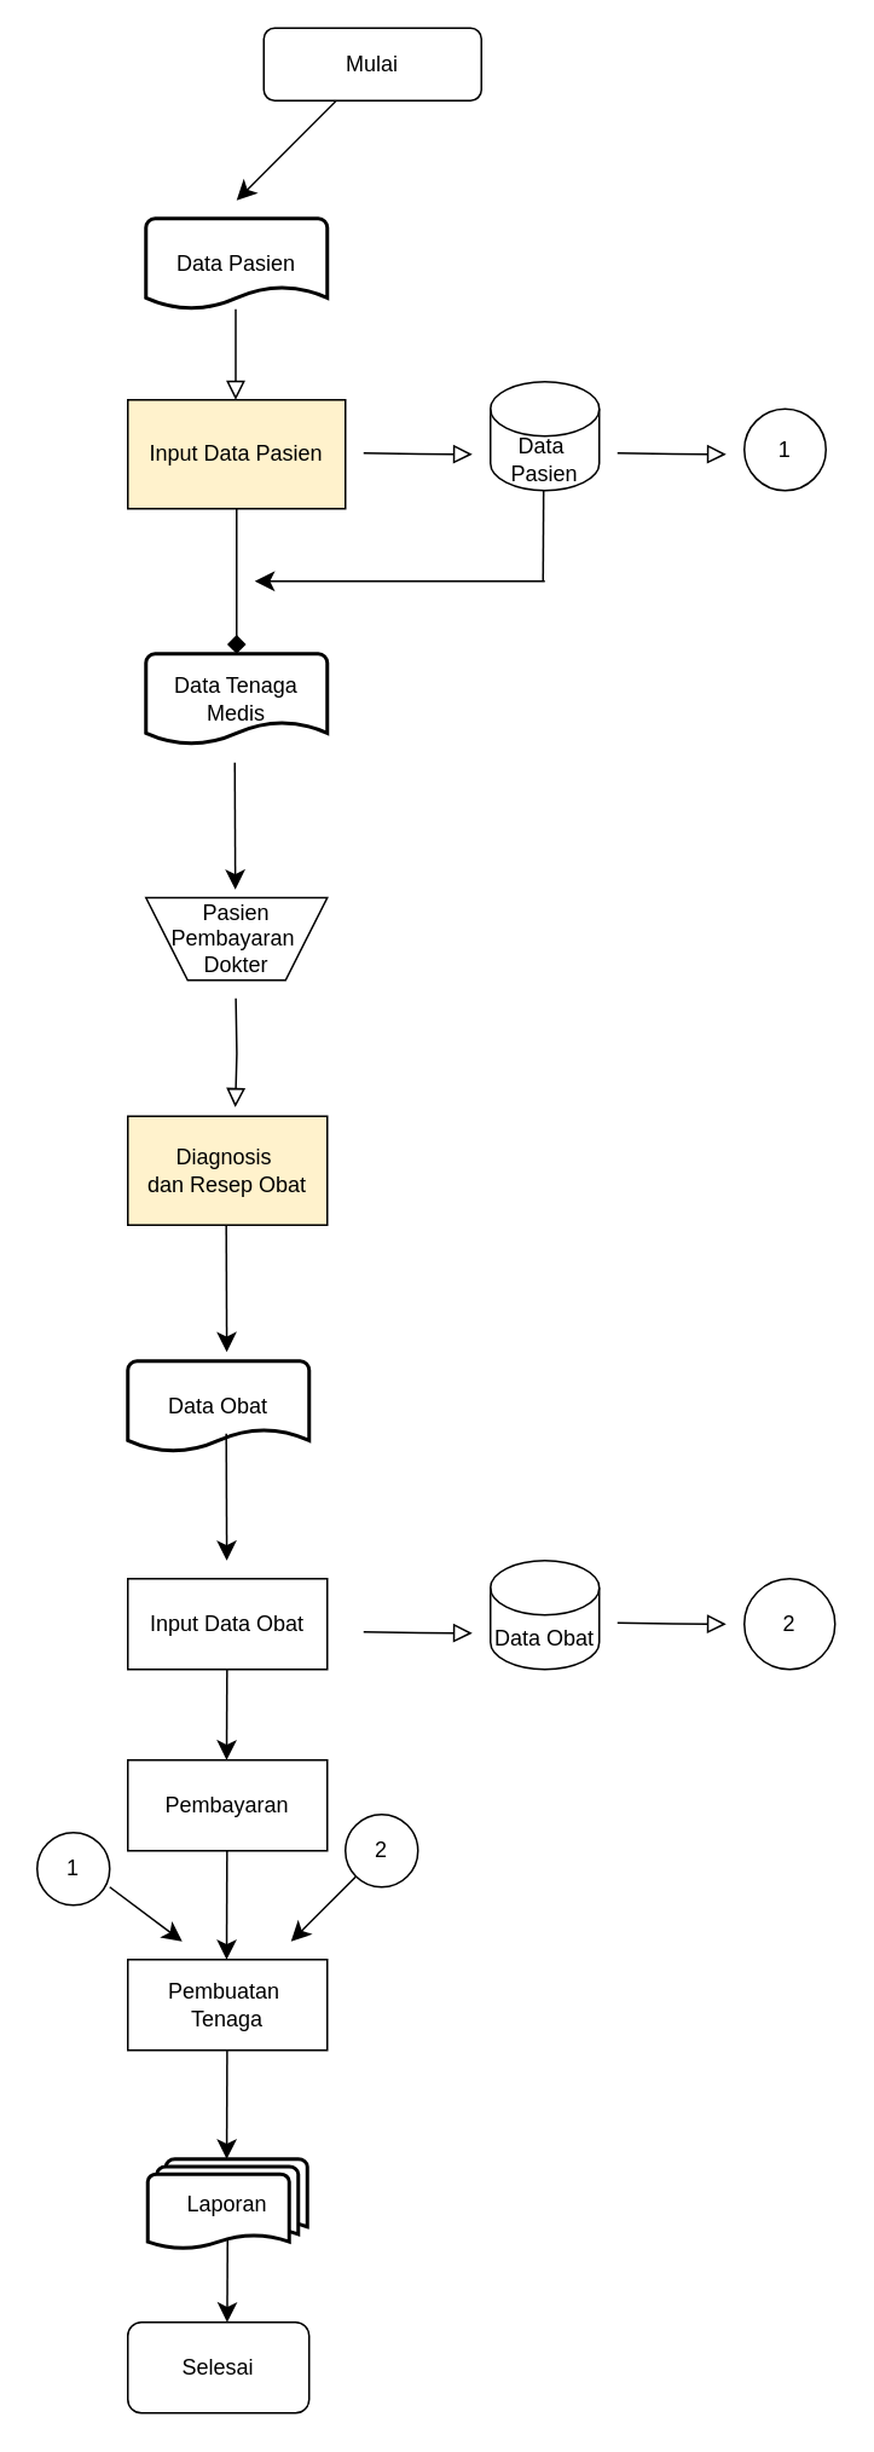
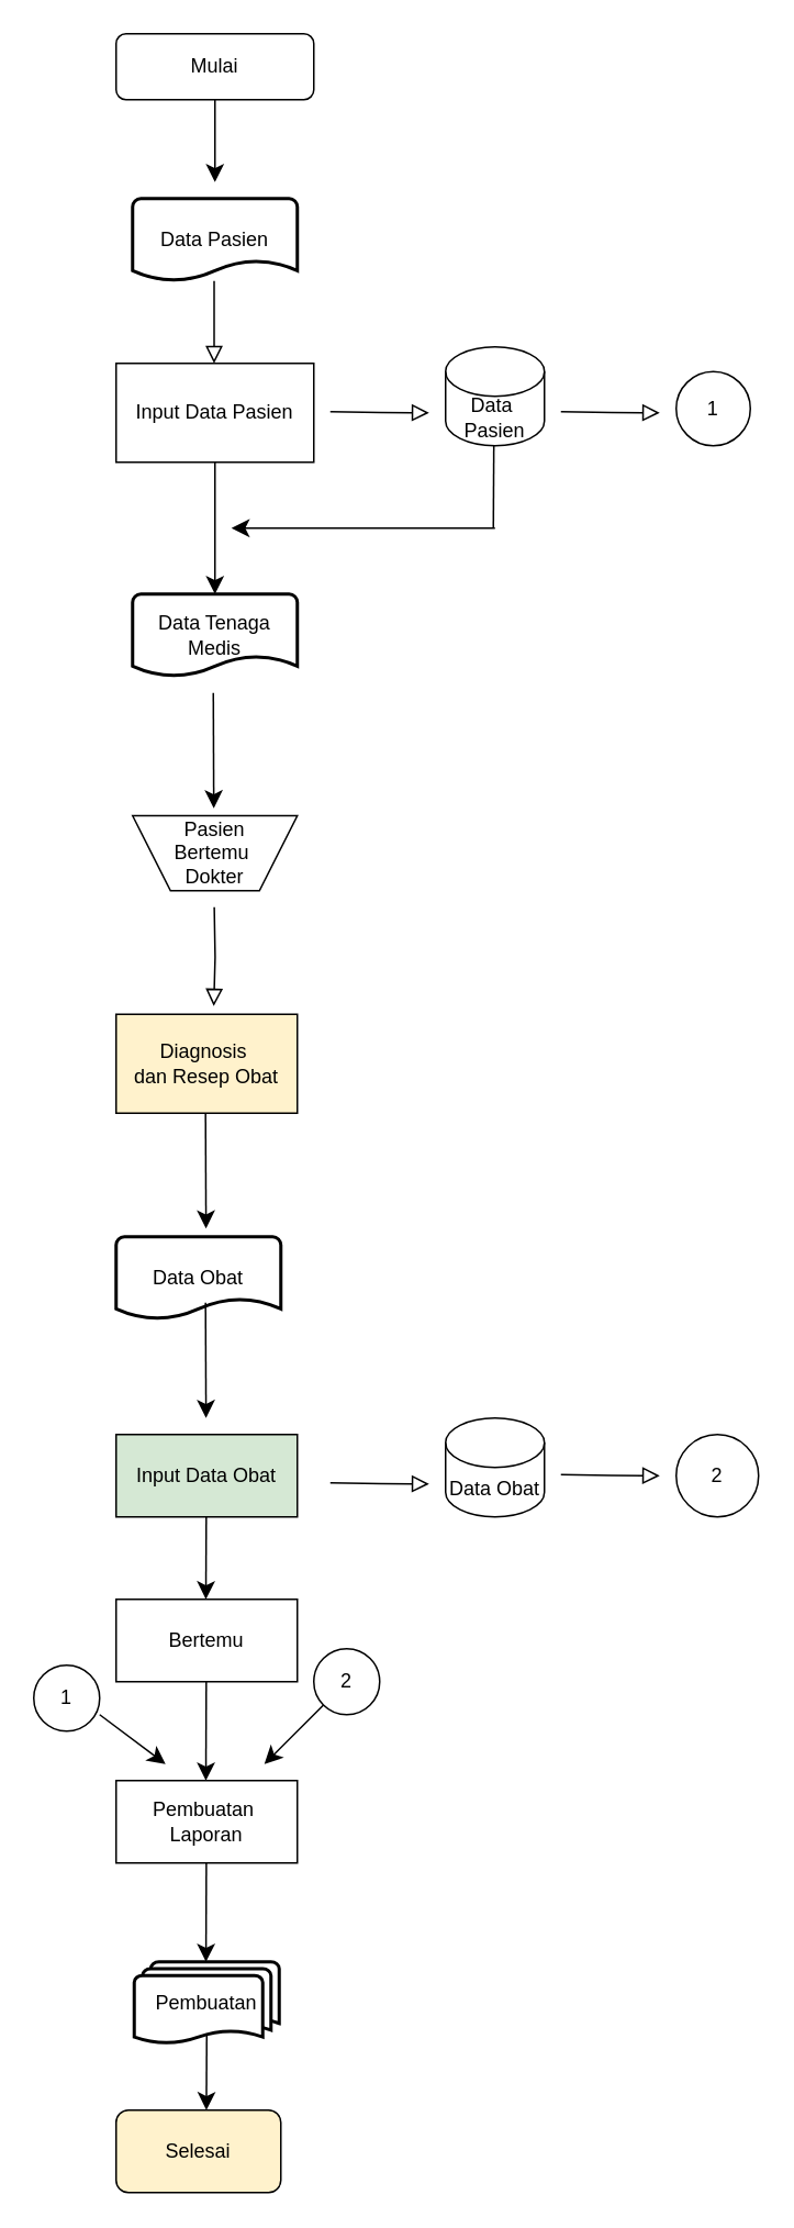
  <mxCell id="0" />
  <mxCell id="1" parent="0" />
  <mxCell id="2" style="edgeStyle=none;curved=1;rounded=0;orthogonalLoop=1;jettySize=auto;html=1;fontSize=12;startSize=8;endSize=8;" edge="1" parent="1" source="3"><mxGeometry relative="1" as="geometry"><mxPoint x="130" y="110" as="targetPoint" /></mxGeometry></mxCell>
- <mxCell id="3" value="Mulai" style="rounded=1;whiteSpace=wrap;html=1;fontSize=12;glass=0;strokeWidth=1;shadow=0;" parent="1" vertex="1"><mxGeometry x="145" y="15" width="120" height="40" as="geometry" /></mxCell>
+ <mxCell id="3" value="Mulai" style="rounded=1;whiteSpace=wrap;html=1;fontSize=12;glass=0;strokeWidth=1;shadow=0;" parent="1" vertex="1"><mxGeometry x="70" y="20" width="120" height="40" as="geometry" /></mxCell>
  <mxCell id="4" value="Data Pasien" style="strokeWidth=2;html=1;shape=mxgraph.flowchart.document2;whiteSpace=wrap;size=0.25;" vertex="1" parent="1"><mxGeometry x="80" y="120" width="100" height="50" as="geometry" /></mxCell>
  <mxCell id="5" value="" style="rounded=0;html=1;jettySize=auto;orthogonalLoop=1;fontSize=11;endArrow=block;endFill=0;endSize=8;strokeWidth=1;shadow=0;labelBackgroundColor=none;edgeStyle=orthogonalEdgeStyle;" edge="1" parent="1"><mxGeometry relative="1" as="geometry"><mxPoint x="129.5" y="170" as="sourcePoint" /><mxPoint x="129.5" y="220" as="targetPoint" /></mxGeometry></mxCell>
  <mxCell id="6" value="Data Tenaga&lt;div&gt;Medis&lt;/div&gt;" style="strokeWidth=2;html=1;shape=mxgraph.flowchart.document2;whiteSpace=wrap;size=0.25;" vertex="1" parent="1"><mxGeometry x="80" y="360" width="100" height="50" as="geometry" /></mxCell>
  <mxCell id="7" value="" style="rounded=0;html=1;jettySize=auto;orthogonalLoop=1;fontSize=11;endArrow=block;endFill=0;endSize=8;strokeWidth=1;shadow=0;labelBackgroundColor=none;edgeStyle=orthogonalEdgeStyle;" edge="1" parent="1"><mxGeometry relative="1" as="geometry"><mxPoint x="129.58" y="550" as="sourcePoint" /><mxPoint x="129.29" y="610" as="targetPoint" /></mxGeometry></mxCell>
- <mxCell id="8" value="" style="edgeStyle=none;curved=1;rounded=0;orthogonalLoop=1;jettySize=auto;html=1;fontSize=12;startSize=8;endSize=8;endArrow=diamond;" edge="1" parent="1" source="9" target="6"><mxGeometry relative="1" as="geometry" /></mxCell>
- <mxCell id="9" value="Input Data Pasien" style="rounded=0;whiteSpace=wrap;html=1;fillColor=#fff2cc;" vertex="1" parent="1"><mxGeometry x="70" y="220" width="120" height="60" as="geometry" /></mxCell>
+ <mxCell id="8" value="" style="edgeStyle=none;curved=1;rounded=0;orthogonalLoop=1;jettySize=auto;html=1;fontSize=12;startSize=8;endSize=8;" edge="1" parent="1" source="9" target="6"><mxGeometry relative="1" as="geometry" /></mxCell>
+ <mxCell id="9" value="Input Data Pasien" style="rounded=0;whiteSpace=wrap;html=1;" vertex="1" parent="1"><mxGeometry x="70" y="220" width="120" height="60" as="geometry" /></mxCell>
  <mxCell id="10" value="" style="rounded=0;html=1;jettySize=auto;orthogonalLoop=1;fontSize=11;endArrow=block;endFill=0;endSize=8;strokeWidth=1;shadow=0;labelBackgroundColor=none;edgeStyle=orthogonalEdgeStyle;" edge="1" parent="1"><mxGeometry relative="1" as="geometry"><mxPoint x="200" y="249.29" as="sourcePoint" /><mxPoint x="260" y="250" as="targetPoint" /></mxGeometry></mxCell>
  <mxCell id="11" value="Data&amp;nbsp;&lt;div&gt;Pasien&lt;/div&gt;" style="shape=cylinder3;whiteSpace=wrap;html=1;boundedLbl=1;backgroundOutline=1;size=15;" vertex="1" parent="1"><mxGeometry x="270" y="210" width="60" height="60" as="geometry" /></mxCell>
  <mxCell id="12" value="" style="rounded=0;html=1;jettySize=auto;orthogonalLoop=1;fontSize=11;endArrow=block;endFill=0;endSize=8;strokeWidth=1;shadow=0;labelBackgroundColor=none;edgeStyle=orthogonalEdgeStyle;" edge="1" parent="1"><mxGeometry relative="1" as="geometry"><mxPoint x="340" y="249.29" as="sourcePoint" /><mxPoint x="400" y="250" as="targetPoint" /></mxGeometry></mxCell>
  <mxCell id="13" value="1" style="ellipse;whiteSpace=wrap;html=1;aspect=fixed;" vertex="1" parent="1"><mxGeometry x="410" y="225" width="45" height="45" as="geometry" /></mxCell>
  <mxCell id="14" value="" style="endArrow=none;html=1;rounded=0;fontSize=12;startSize=8;endSize=8;curved=1;" edge="1" parent="1"><mxGeometry width="50" height="50" relative="1" as="geometry"><mxPoint x="299" y="320" as="sourcePoint" /><mxPoint x="299.29" y="270" as="targetPoint" /></mxGeometry></mxCell>
  <mxCell id="15" value="" style="endArrow=classic;html=1;rounded=0;fontSize=12;startSize=8;endSize=8;curved=1;" edge="1" parent="1"><mxGeometry width="50" height="50" relative="1" as="geometry"><mxPoint x="300" y="320" as="sourcePoint" /><mxPoint x="140" y="320" as="targetPoint" /></mxGeometry></mxCell>
  <mxCell id="16" value="" style="edgeStyle=none;curved=1;rounded=0;orthogonalLoop=1;jettySize=auto;html=1;fontSize=12;startSize=8;endSize=8;" edge="1" parent="1"><mxGeometry relative="1" as="geometry"><mxPoint x="129" y="420" as="sourcePoint" /><mxPoint x="129.29" y="490" as="targetPoint" /></mxGeometry></mxCell>
  <mxCell id="17" value="Data Obat" style="strokeWidth=2;html=1;shape=mxgraph.flowchart.document2;whiteSpace=wrap;size=0.25;" vertex="1" parent="1"><mxGeometry x="70" y="750" width="100" height="50" as="geometry" /></mxCell>
- <mxCell id="18" value="Input Data Obat" style="rounded=0;whiteSpace=wrap;html=1;" vertex="1" parent="1"><mxGeometry x="70" y="870" width="110" height="50" as="geometry" /></mxCell>
+ <mxCell id="18" value="Input Data Obat" style="rounded=0;whiteSpace=wrap;html=1;fillColor=#d5e8d4;" vertex="1" parent="1"><mxGeometry x="70" y="870" width="110" height="50" as="geometry" /></mxCell>
  <mxCell id="19" value="" style="rounded=0;html=1;jettySize=auto;orthogonalLoop=1;fontSize=11;endArrow=block;endFill=0;endSize=8;strokeWidth=1;shadow=0;labelBackgroundColor=none;edgeStyle=orthogonalEdgeStyle;" edge="1" parent="1"><mxGeometry relative="1" as="geometry"><mxPoint x="200" y="899.29" as="sourcePoint" /><mxPoint x="260" y="900" as="targetPoint" /></mxGeometry></mxCell>
  <mxCell id="20" value="Data Obat" style="shape=cylinder3;whiteSpace=wrap;html=1;boundedLbl=1;backgroundOutline=1;size=15;" vertex="1" parent="1"><mxGeometry x="270" y="860" width="60" height="60" as="geometry" /></mxCell>
  <mxCell id="21" value="2" style="ellipse;whiteSpace=wrap;html=1;aspect=fixed;" vertex="1" parent="1"><mxGeometry x="410" y="870" width="50" height="50" as="geometry" /></mxCell>
- <mxCell id="22" value="Pasien&lt;div&gt;Pembayaran&amp;nbsp;&lt;/div&gt;&lt;div&gt;Dokter&lt;/div&gt;" style="verticalLabelPosition=middle;verticalAlign=middle;html=1;shape=trapezoid;perimeter=trapezoidPerimeter;whiteSpace=wrap;size=0.23;arcSize=10;flipV=1;labelPosition=center;align=center;" vertex="1" parent="1"><mxGeometry x="80" y="494.5" width="100" height="45.5" as="geometry" /></mxCell>
+ <mxCell id="22" value="Pasien&lt;div&gt;Bertemu&amp;nbsp;&lt;/div&gt;&lt;div&gt;Dokter&lt;/div&gt;" style="verticalLabelPosition=middle;verticalAlign=middle;html=1;shape=trapezoid;perimeter=trapezoidPerimeter;whiteSpace=wrap;size=0.23;arcSize=10;flipV=1;labelPosition=center;align=center;" vertex="1" parent="1"><mxGeometry x="80" y="494.5" width="100" height="45.5" as="geometry" /></mxCell>
  <mxCell id="23" value="Diagnosis&amp;nbsp;&lt;div&gt;dan Resep Obat&lt;/div&gt;" style="rounded=0;whiteSpace=wrap;html=1;fillColor=#fff2cc;" vertex="1" parent="1"><mxGeometry x="70" y="615" width="110" height="60" as="geometry" /></mxCell>
  <mxCell id="24" value="" style="edgeStyle=none;curved=1;rounded=0;orthogonalLoop=1;jettySize=auto;html=1;fontSize=12;startSize=8;endSize=8;" edge="1" parent="1"><mxGeometry relative="1" as="geometry"><mxPoint x="124.29" y="675" as="sourcePoint" /><mxPoint x="124.58" y="745" as="targetPoint" /></mxGeometry></mxCell>
  <mxCell id="25" value="" style="edgeStyle=none;curved=1;rounded=0;orthogonalLoop=1;jettySize=auto;html=1;fontSize=12;startSize=8;endSize=8;" edge="1" parent="1"><mxGeometry relative="1" as="geometry"><mxPoint x="124.29" y="790" as="sourcePoint" /><mxPoint x="124.58" y="860" as="targetPoint" /></mxGeometry></mxCell>
  <mxCell id="26" value="" style="rounded=0;html=1;jettySize=auto;orthogonalLoop=1;fontSize=11;endArrow=block;endFill=0;endSize=8;strokeWidth=1;shadow=0;labelBackgroundColor=none;edgeStyle=orthogonalEdgeStyle;" edge="1" parent="1"><mxGeometry relative="1" as="geometry"><mxPoint x="340" y="894.29" as="sourcePoint" /><mxPoint x="400" y="895" as="targetPoint" /></mxGeometry></mxCell>
- <mxCell id="27" value="Pembayaran" style="rounded=0;whiteSpace=wrap;html=1;" vertex="1" parent="1"><mxGeometry x="70" y="970" width="110" height="50" as="geometry" /></mxCell>
+ <mxCell id="27" value="Bertemu" style="rounded=0;whiteSpace=wrap;html=1;" vertex="1" parent="1"><mxGeometry x="70" y="970" width="110" height="50" as="geometry" /></mxCell>
  <mxCell id="28" value="" style="edgeStyle=none;curved=1;rounded=0;orthogonalLoop=1;jettySize=auto;html=1;fontSize=12;startSize=8;endSize=8;" edge="1" parent="1"><mxGeometry relative="1" as="geometry"><mxPoint x="124.71" y="920" as="sourcePoint" /><mxPoint x="124.5" y="970" as="targetPoint" /><Array as="points"><mxPoint x="124.71" y="920" /></Array></mxGeometry></mxCell>
  <mxCell id="29" value="" style="edgeStyle=none;curved=1;rounded=0;orthogonalLoop=1;jettySize=auto;html=1;fontSize=12;startSize=8;endSize=8;" edge="1" parent="1"><mxGeometry relative="1" as="geometry"><mxPoint x="124.71" y="1020" as="sourcePoint" /><mxPoint x="124.5" y="1080" as="targetPoint" /></mxGeometry></mxCell>
- <mxCell id="30" value="Pembuatan&amp;nbsp;&lt;div&gt;Tenaga&lt;/div&gt;" style="rounded=0;whiteSpace=wrap;html=1;" vertex="1" parent="1"><mxGeometry x="70" y="1080" width="110" height="50" as="geometry" /></mxCell>
+ <mxCell id="30" value="Pembuatan&amp;nbsp;&lt;div&gt;Laporan&lt;/div&gt;" style="rounded=0;whiteSpace=wrap;html=1;" vertex="1" parent="1"><mxGeometry x="70" y="1080" width="110" height="50" as="geometry" /></mxCell>
  <mxCell id="31" value="2" style="ellipse;whiteSpace=wrap;html=1;aspect=fixed;" vertex="1" parent="1"><mxGeometry x="190" y="1000" width="40" height="40" as="geometry" /></mxCell>
  <mxCell id="32" value="1" style="ellipse;whiteSpace=wrap;html=1;aspect=fixed;" vertex="1" parent="1"><mxGeometry x="20" y="1010" width="40" height="40" as="geometry" /></mxCell>
  <mxCell id="33" value="" style="edgeStyle=none;curved=1;rounded=0;orthogonalLoop=1;jettySize=auto;html=1;fontSize=12;startSize=8;endSize=8;exitX=0;exitY=1;exitDx=0;exitDy=0;" edge="1" parent="1" source="31"><mxGeometry relative="1" as="geometry"><mxPoint x="190" y="1040" as="sourcePoint" /><mxPoint x="160" y="1070" as="targetPoint" /><Array as="points"><mxPoint x="180" y="1050" /></Array></mxGeometry></mxCell>
  <mxCell id="34" value="" style="edgeStyle=none;curved=1;rounded=0;orthogonalLoop=1;jettySize=auto;html=1;fontSize=12;startSize=8;endSize=8;" edge="1" parent="1"><mxGeometry relative="1" as="geometry"><mxPoint x="60" y="1040" as="sourcePoint" /><mxPoint x="100" y="1070" as="targetPoint" /></mxGeometry></mxCell>
- <mxCell id="35" value="Laporan" style="strokeWidth=2;html=1;shape=mxgraph.flowchart.multi-document;whiteSpace=wrap;" vertex="1" parent="1"><mxGeometry x="81" y="1190" width="88" height="50" as="geometry" /></mxCell>
+ <mxCell id="35" value="Pembuatan" style="strokeWidth=2;html=1;shape=mxgraph.flowchart.multi-document;whiteSpace=wrap;" vertex="1" parent="1"><mxGeometry x="81" y="1190" width="88" height="50" as="geometry" /></mxCell>
  <mxCell id="36" value="" style="edgeStyle=none;curved=1;rounded=0;orthogonalLoop=1;jettySize=auto;html=1;fontSize=12;startSize=8;endSize=8;" edge="1" parent="1"><mxGeometry relative="1" as="geometry"><mxPoint x="124.76" y="1130" as="sourcePoint" /><mxPoint x="124.55" y="1190" as="targetPoint" /></mxGeometry></mxCell>
- <mxCell id="37" value="Selesai" style="rounded=1;whiteSpace=wrap;html=1;" vertex="1" parent="1"><mxGeometry x="70" y="1280" width="100" height="50" as="geometry" /></mxCell>
+ <mxCell id="37" value="Selesai" style="rounded=1;whiteSpace=wrap;html=1;fillColor=#fff2cc;" vertex="1" parent="1"><mxGeometry x="70" y="1280" width="100" height="50" as="geometry" /></mxCell>
  <mxCell id="38" value="" style="edgeStyle=none;curved=1;rounded=0;orthogonalLoop=1;jettySize=auto;html=1;fontSize=12;startSize=8;endSize=8;exitX=0.5;exitY=0.88;exitDx=0;exitDy=0;exitPerimeter=0;" edge="1" parent="1" source="35"><mxGeometry relative="1" as="geometry"><mxPoint x="124.55" y="1250" as="sourcePoint" /><mxPoint x="124.79" y="1280" as="targetPoint" /></mxGeometry></mxCell>
